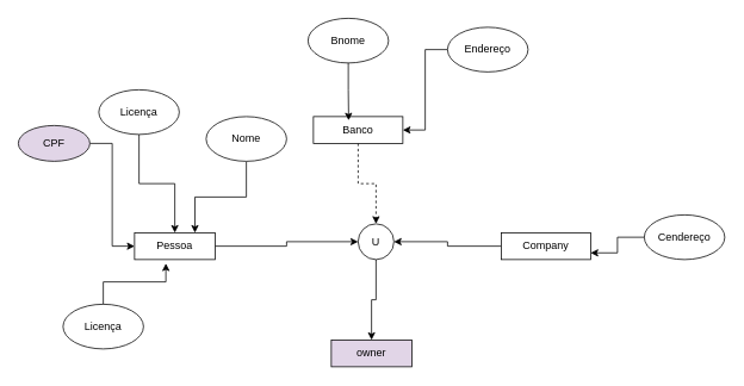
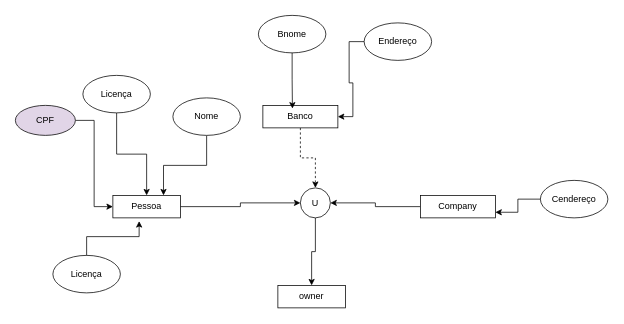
  <mxCell id="0" />
  <mxCell id="1" parent="0" />
  <mxCell id="2" style="edgeStyle=orthogonalEdgeStyle;rounded=0;orthogonalLoop=1;jettySize=auto;html=1;entryX=0.5;entryY=0;entryDx=0;entryDy=0;dashed=1;" edge="1" parent="1" source="3" target="9"><mxGeometry relative="1" as="geometry" /></mxCell>
- <mxCell id="3" value="Banco" style="rounded=0;whiteSpace=wrap;html=1;" vertex="1" parent="1"><mxGeometry x="350" y="130" width="100" height="30" as="geometry" /></mxCell>
+ <mxCell id="3" value="Banco" style="rounded=0;whiteSpace=wrap;html=1;" vertex="1" parent="1"><mxGeometry x="350" y="140" width="100" height="30" as="geometry" /></mxCell>
  <mxCell id="4" style="edgeStyle=orthogonalEdgeStyle;rounded=0;orthogonalLoop=1;jettySize=auto;html=1;entryX=0;entryY=0.5;entryDx=0;entryDy=0;" edge="1" parent="1" source="5" target="9"><mxGeometry relative="1" as="geometry" /></mxCell>
  <mxCell id="5" value="Pessoa" style="rounded=0;whiteSpace=wrap;html=1;" vertex="1" parent="1"><mxGeometry x="150" y="260" width="90" height="30" as="geometry" /></mxCell>
  <mxCell id="6" style="edgeStyle=orthogonalEdgeStyle;rounded=0;orthogonalLoop=1;jettySize=auto;html=1;entryX=1;entryY=0.5;entryDx=0;entryDy=0;" edge="1" parent="1" source="7" target="9"><mxGeometry relative="1" as="geometry" /></mxCell>
  <mxCell id="7" value="Company" style="rounded=0;whiteSpace=wrap;html=1;" vertex="1" parent="1"><mxGeometry x="560" y="260" width="100" height="30" as="geometry" /></mxCell>
  <mxCell id="8" style="edgeStyle=orthogonalEdgeStyle;rounded=0;orthogonalLoop=1;jettySize=auto;html=1;entryX=0.5;entryY=0;entryDx=0;entryDy=0;" edge="1" parent="1" source="9" target="10"><mxGeometry relative="1" as="geometry" /></mxCell>
  <mxCell id="9" value="U" style="ellipse;whiteSpace=wrap;html=1;aspect=fixed;" vertex="1" parent="1"><mxGeometry x="400" y="250" width="40" height="40" as="geometry" /></mxCell>
- <mxCell id="10" value="owner" style="rounded=0;whiteSpace=wrap;html=1;fillColor=#e1d5e7;" vertex="1" parent="1"><mxGeometry x="370" y="380" width="90" height="30" as="geometry" /></mxCell>
+ <mxCell id="10" value="owner" style="rounded=0;whiteSpace=wrap;html=1;" vertex="1" parent="1"><mxGeometry x="370" y="380" width="90" height="30" as="geometry" /></mxCell>
  <mxCell id="11" style="edgeStyle=orthogonalEdgeStyle;rounded=0;orthogonalLoop=1;jettySize=auto;html=1;entryX=0.5;entryY=0;entryDx=0;entryDy=0;" edge="1" parent="1" source="12" target="5"><mxGeometry relative="1" as="geometry" /></mxCell>
  <mxCell id="12" value="Licença" style="ellipse;whiteSpace=wrap;html=1;" vertex="1" parent="1"><mxGeometry x="110" y="100" width="90" height="50" as="geometry" /></mxCell>
  <mxCell id="13" style="edgeStyle=orthogonalEdgeStyle;rounded=0;orthogonalLoop=1;jettySize=auto;html=1;entryX=0;entryY=0.5;entryDx=0;entryDy=0;" edge="1" parent="1" source="14" target="5"><mxGeometry relative="1" as="geometry" /></mxCell>
  <mxCell id="14" value="CPF" style="ellipse;whiteSpace=wrap;html=1;fillColor=#e1d5e7;" vertex="1" parent="1"><mxGeometry y="140" width="80" height="40" as="geometry" x="20" /></mxCell>
  <mxCell id="15" style="edgeStyle=orthogonalEdgeStyle;rounded=0;orthogonalLoop=1;jettySize=auto;html=1;entryX=0.75;entryY=0;entryDx=0;entryDy=0;" edge="1" parent="1" source="16" target="5"><mxGeometry relative="1" as="geometry" /></mxCell>
  <mxCell id="16" value="Nome" style="ellipse;whiteSpace=wrap;html=1;" vertex="1" parent="1"><mxGeometry x="230" y="130" width="90" height="50" as="geometry" /></mxCell>
  <mxCell id="17" value="Licença" style="ellipse;whiteSpace=wrap;html=1;" vertex="1" parent="1"><mxGeometry x="70" y="340" width="90" height="50" as="geometry" /></mxCell>
  <mxCell id="18" style="edgeStyle=orthogonalEdgeStyle;rounded=0;orthogonalLoop=1;jettySize=auto;html=1;exitX=0.5;exitY=0;exitDx=0;exitDy=0;entryX=0.389;entryY=1.144;entryDx=0;entryDy=0;entryPerimeter=0;" edge="1" parent="1" source="17" target="5"><mxGeometry relative="1" as="geometry" /></mxCell>
  <mxCell id="19" value="Bnome" style="ellipse;whiteSpace=wrap;html=1;" vertex="1" parent="1"><mxGeometry x="344" y="20" width="90" height="50" as="geometry" /></mxCell>
  <mxCell id="20" style="edgeStyle=orthogonalEdgeStyle;rounded=0;orthogonalLoop=1;jettySize=auto;html=1;entryX=1;entryY=0.5;entryDx=0;entryDy=0;" edge="1" parent="1" source="21" target="3"><mxGeometry relative="1" as="geometry" /></mxCell>
- <mxCell id="21" value="Endereço" style="ellipse;whiteSpace=wrap;html=1;" vertex="1" parent="1"><mxGeometry x="500" y="30" width="90" height="50" as="geometry" /></mxCell>
+ <mxCell id="21" value="Endereço" style="ellipse;whiteSpace=wrap;html=1;" vertex="1" parent="1"><mxGeometry x="485" y="30" width="90" height="50" as="geometry" /></mxCell>
  <mxCell id="22" style="edgeStyle=orthogonalEdgeStyle;rounded=0;orthogonalLoop=1;jettySize=auto;html=1;entryX=0.394;entryY=0.141;entryDx=0;entryDy=0;entryPerimeter=0;" edge="1" parent="1" source="19" target="3"><mxGeometry relative="1" as="geometry" /></mxCell>
  <mxCell id="23" style="edgeStyle=orthogonalEdgeStyle;rounded=0;orthogonalLoop=1;jettySize=auto;html=1;entryX=1;entryY=0.75;entryDx=0;entryDy=0;" edge="1" parent="1" source="24" target="7"><mxGeometry relative="1" as="geometry" /></mxCell>
  <mxCell id="24" value="Cendereço" style="ellipse;whiteSpace=wrap;html=1;" vertex="1" parent="1"><mxGeometry x="720" y="240" width="90" height="50" as="geometry" /></mxCell>
